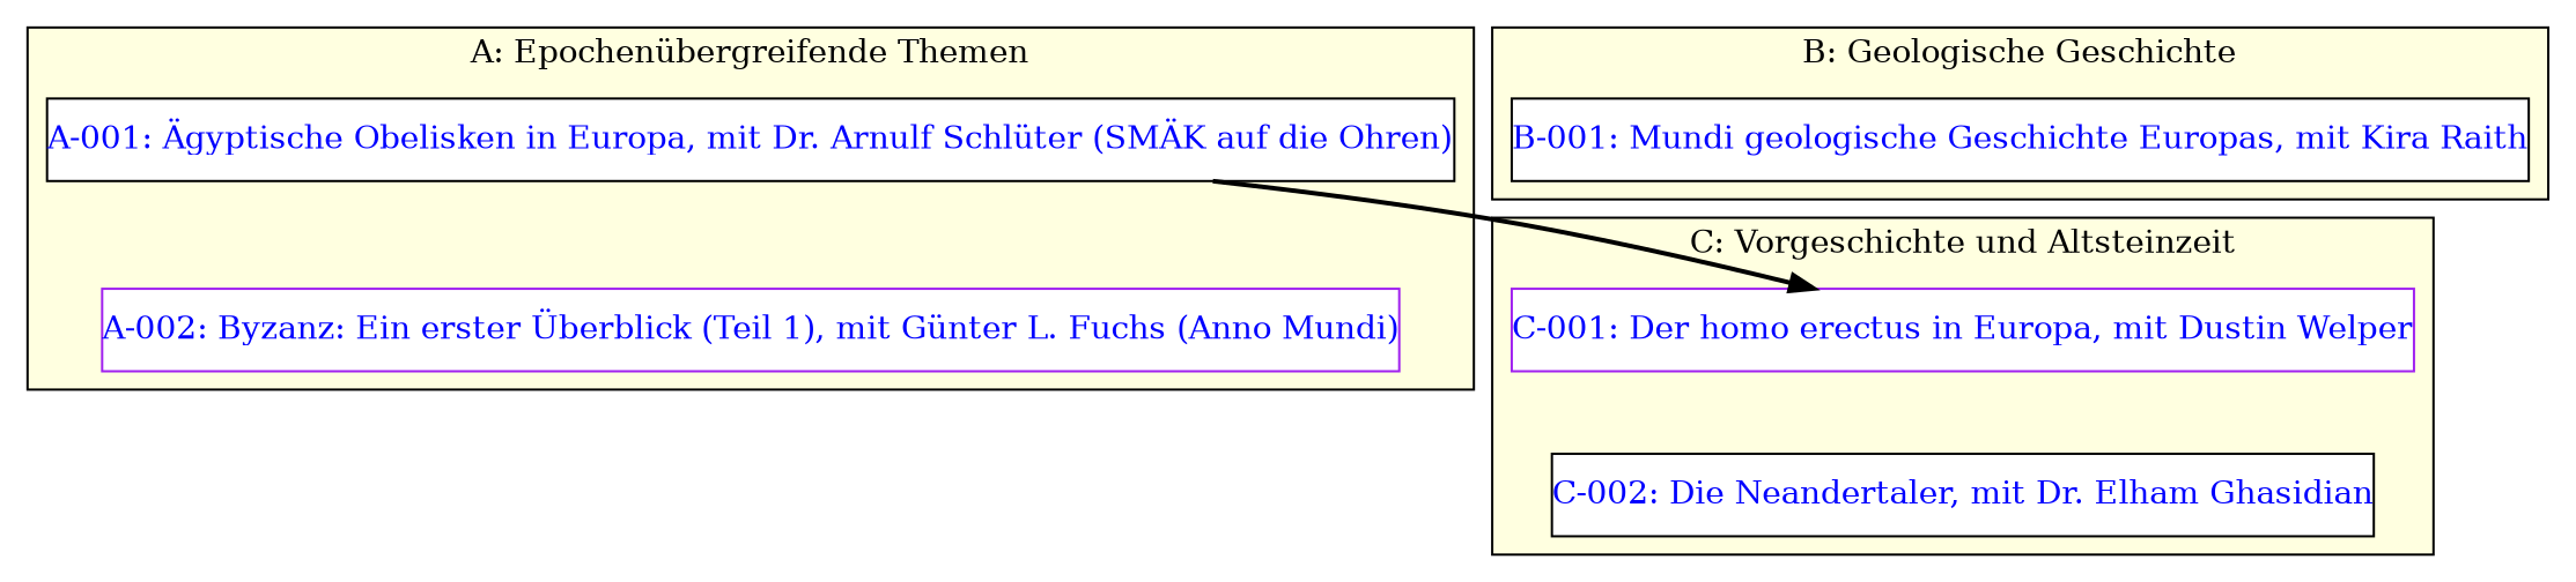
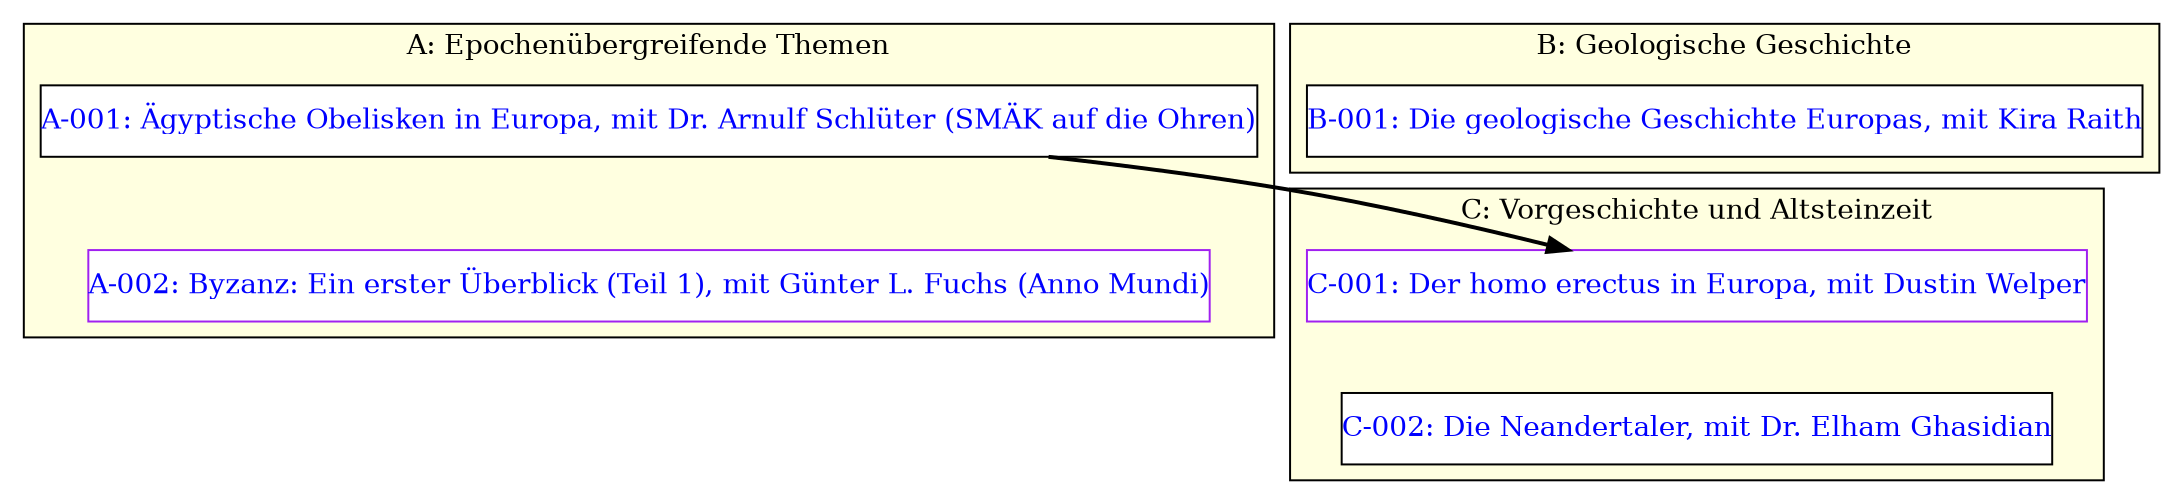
  digraph {
    node [fillcolor=white fontcolor=blue fontsize=14 margin=0 shape=box style=filled color=black]
    edge [style=invis]
    "A-001: Ägyptische Obelisken in Europa, mit Dr. Arnulf Schlüter (SMÄK auf die Ohren)"
    "A-002: Byzanz: Ein erster Überblick (Teil 1), mit Günter L. Fuchs (Anno Mundi)" [color=purple]
-   "B-001: Die geologische Geschichte Europas, mit Kira Raith" [label="B-001: Mundi geologische Geschichte Europas, mit Kira Raith"]
+   "B-001: Die geologische Geschichte Europas, mit Kira Raith"
    "C-001: Der homo erectus in Europa, mit Dustin Welper" [color=purple]
    "C-002: Die Neandertaler, mit Dr. Elham Ghasidian"
    subgraph cluster_1 {
      bgcolor=lightyellow
      label="A: Epochenübergreifende Themen"
      "A-001: Ägyptische Obelisken in Europa, mit Dr. Arnulf Schlüter (SMÄK auf die Ohren)"
      "A-002: Byzanz: Ein erster Überblick (Teil 1), mit Günter L. Fuchs (Anno Mundi)"
    }
    subgraph cluster_2 {
      bgcolor=lightyellow
      label="B: Geologische Geschichte"
      "B-001: Die geologische Geschichte Europas, mit Kira Raith"
    }
    subgraph cluster_3 {
      bgcolor=lightyellow
      label="C: Vorgeschichte und Altsteinzeit"
      "C-001: Der homo erectus in Europa, mit Dustin Welper"
      "C-002: Die Neandertaler, mit Dr. Elham Ghasidian"
    }
    "A-001: Ägyptische Obelisken in Europa, mit Dr. Arnulf Schlüter (SMÄK auf die Ohren)" -> "A-002: Byzanz: Ein erster Überblick (Teil 1), mit Günter L. Fuchs (Anno Mundi)"
    "A-001: Ägyptische Obelisken in Europa, mit Dr. Arnulf Schlüter (SMÄK auf die Ohren)" -> "C-001: Der homo erectus in Europa, mit Dustin Welper" [style=bold]
    "C-001: Der homo erectus in Europa, mit Dustin Welper" -> "C-002: Die Neandertaler, mit Dr. Elham Ghasidian"
  }
